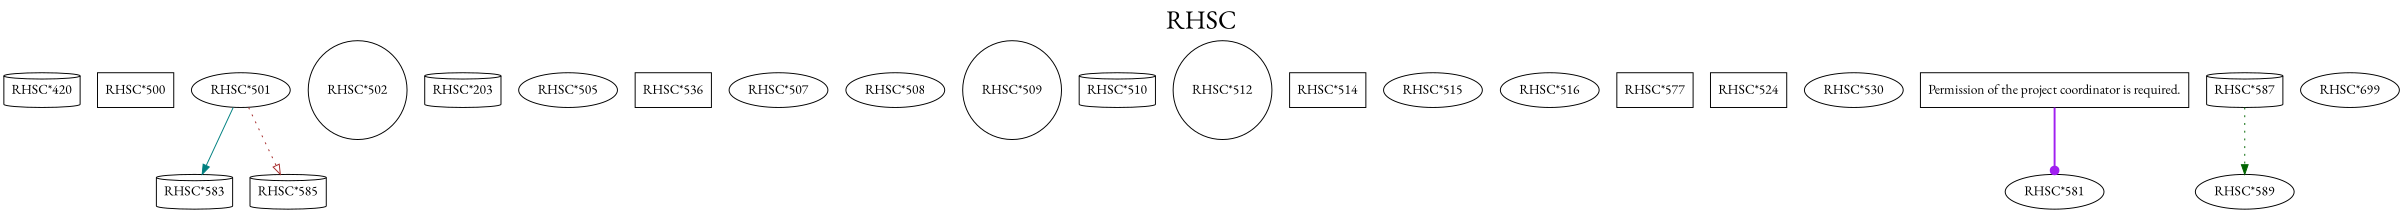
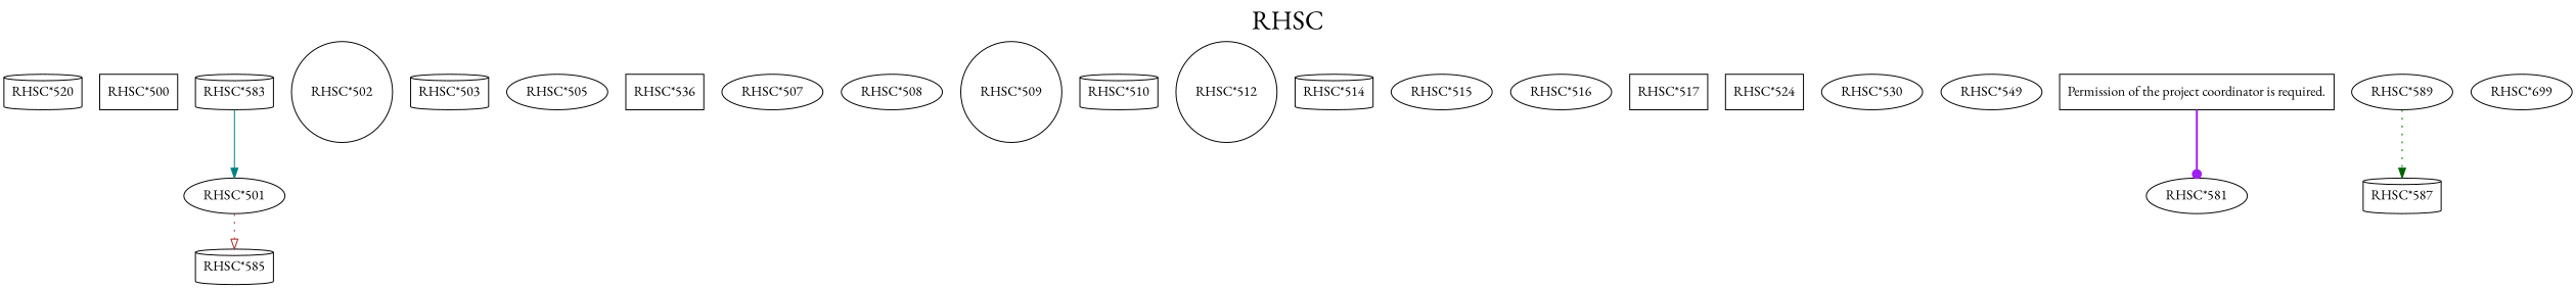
  digraph {
    fontname="EB Garamond"
    fontsize=27
    label=RHSC
    labelloc=t
    node [fontname="EB Garamond" shape=ellipse]
    edge [arrowhead=normal fontname="EB Garamond" style=dotted]
-   "RHSC*420" [shape=cylinder]
+   "RHSC*420" [shape=cylinder label="RHSC*520"]
    "RHSC*500" [shape=box]
    "RHSC*583" [shape=cylinder]
    "RHSC*501"
    "RHSC*585" [shape=cylinder]
    "RHSC*502" [shape=circle]
-   "RHSC*503" [shape=cylinder label="RHSC*203"]
+   "RHSC*503" [shape=cylinder]
    "RHSC*505"
    n9 [label="RHSC*536" shape=box]
    "RHSC*507"
    "RHSC*508"
    "RHSC*509" [shape=circle]
    "RHSC*510" [shape=cylinder]
    "RHSC*512" [shape=circle]
-   "RHSC*514" [shape=box]
+   "RHSC*514" [shape=cylinder]
    "RHSC*515"
    "RHSC*516"
-   "RHSC*517" [shape=box label="RHSC*577"]
+   "RHSC*517" [shape=box]
    n19 [label="RHSC*524" shape=box]
    "RHSC*530"
+   "RHSC*549"
    "Permission of the project coordinator is required." [shape=box]
    "RHSC*581"
    "RHSC*587" [shape=cylinder]
    "RHSC*589"
    "RHSC*699"
-   "RHSC*501" -> "RHSC*583" [color=teal style=solid]
+   "RHSC*583" -> "RHSC*501" [color=teal style=solid]
    "RHSC*501" -> "RHSC*585" [arrowhead=onormal color=brown]
    "Permission of the project coordinator is required." -> "RHSC*581" [arrowhead=dot color=purple style=bold]
-   "RHSC*587" -> "RHSC*589" [color=darkgreen]
+   "RHSC*589" -> "RHSC*587" [color=darkgreen]
  }
